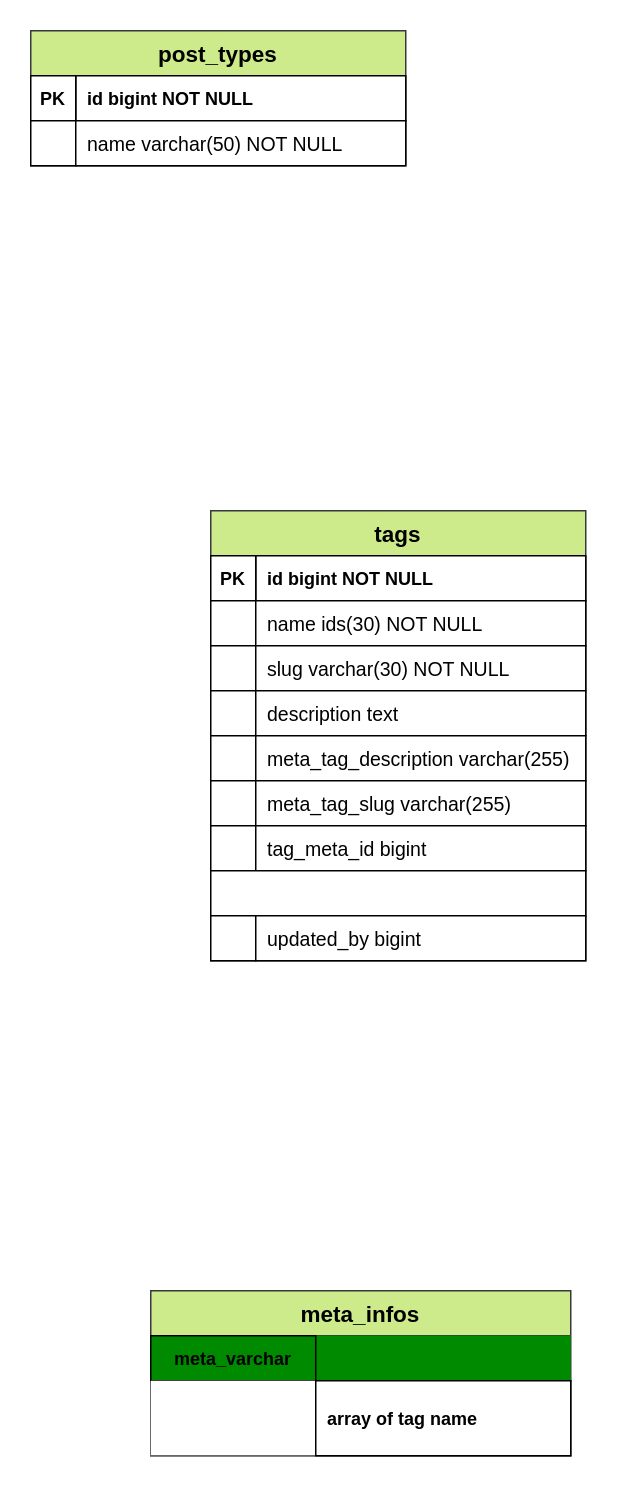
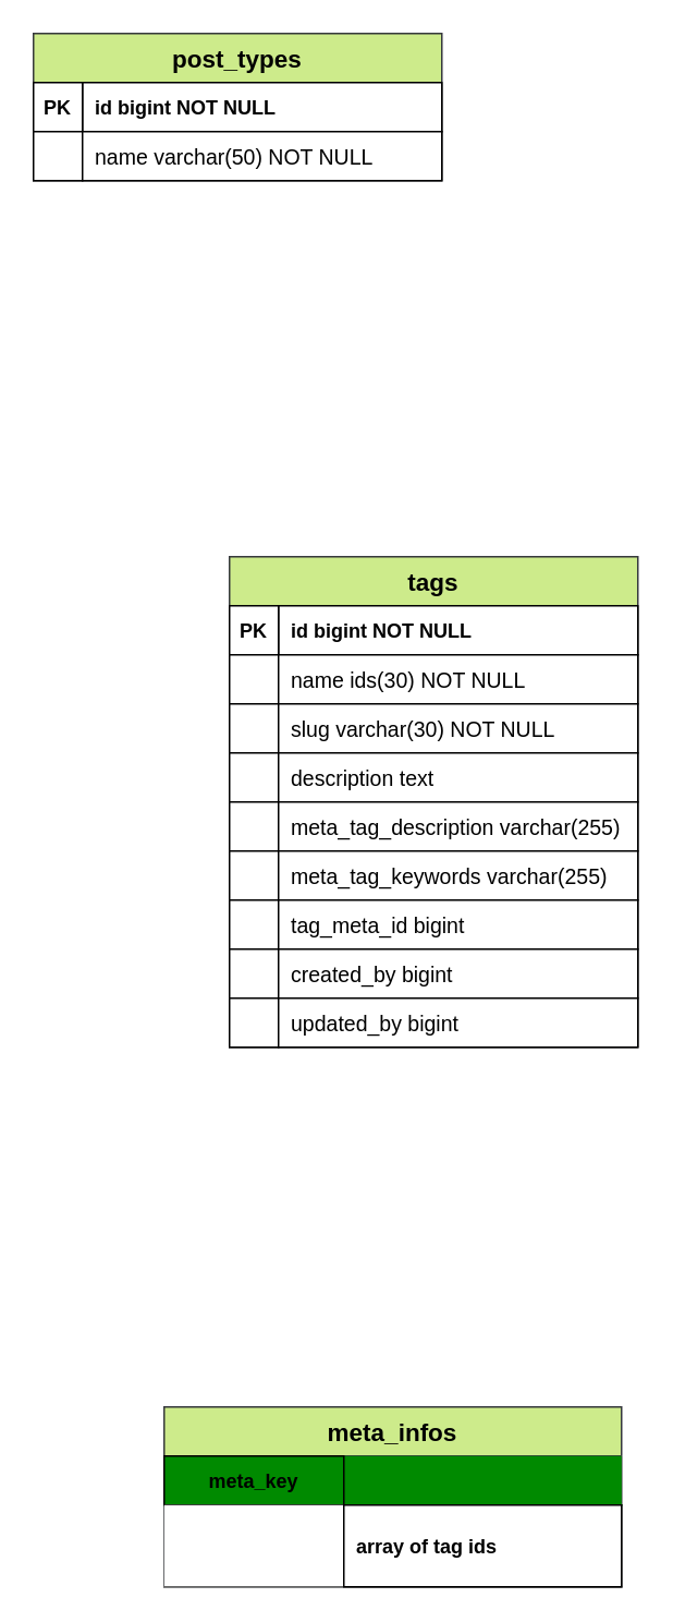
  <mxCell id="0" />
  <mxCell id="1" parent="0" />
  <mxCell id="2" value="post_types" style="shape=table;startSize=30;container=1;collapsible=1;childLayout=tableLayout;fixedRows=1;rowLines=0;fontStyle=1;align=center;resizeLast=1;strokeColor=#36393d;fillColor=#cdeb8b;fontColor=#000000;fontSize=15;labelBackgroundColor=none;labelBorderColor=none;fontFamily=Helvetica;rounded=0;" parent="1" vertex="1"><mxGeometry x="20" y="20" width="250" height="90" as="geometry"><mxRectangle x="-2740" y="-3680" width="170" height="30" as="alternateBounds" /></mxGeometry></mxCell>
  <mxCell id="3" value="" style="shape=partialRectangle;collapsible=0;dropTarget=0;pointerEvents=0;fillColor=#FFFFFF;points=[[0,0.5],[1,0.5]];portConstraint=eastwest;top=0;left=0;right=0;bottom=1;strokeColor=#666666;labelBackgroundColor=none;noLabel=1;fontColor=#333333;fontFamily=Helvetica;rounded=0;" parent="2" vertex="1"><mxGeometry y="30" width="250" height="30" as="geometry" /></mxCell>
  <mxCell id="4" value="PK" style="shape=partialRectangle;overflow=hidden;connectable=0;fillColor=none;top=1;left=1;bottom=1;right=1;fontStyle=1;fontColor=#000000;strokeColor=#000000;fontFamily=Helvetica;rounded=0;" parent="3" vertex="1"><mxGeometry width="30" height="30" as="geometry"><mxRectangle width="30" height="30" as="alternateBounds" /></mxGeometry></mxCell>
  <mxCell id="5" value="id bigint NOT NULL " style="shape=partialRectangle;overflow=hidden;connectable=0;fillColor=none;top=1;left=1;bottom=1;right=1;align=left;spacingLeft=6;fontStyle=1;fontColor=#000000;strokeColor=#000000;noLabel=0;portConstraintRotation=0;fontFamily=Helvetica;rounded=0;" parent="3" vertex="1"><mxGeometry x="30" width="220" height="30" as="geometry"><mxRectangle width="220" height="30" as="alternateBounds" /></mxGeometry></mxCell>
  <mxCell id="6" value="" style="shape=partialRectangle;collapsible=0;dropTarget=0;pointerEvents=0;fillColor=#FFFFFF;points=[[0,0.5],[1,0.5]];portConstraint=eastwest;top=1;left=1;right=1;bottom=1;labelBorderColor=#000000;strokeColor=#000000;labelBackgroundColor=none;fontFamily=Helvetica;rounded=0;" parent="2" vertex="1"><mxGeometry y="60" width="250" height="30" as="geometry" /></mxCell>
  <mxCell id="7" value="" style="shape=partialRectangle;overflow=hidden;connectable=0;fillColor=none;top=0;left=0;bottom=0;right=0;fontFamily=Helvetica;rounded=0;" parent="6" vertex="1"><mxGeometry width="30" height="30" as="geometry"><mxRectangle width="30" height="30" as="alternateBounds" /></mxGeometry></mxCell>
  <mxCell id="8" value="name varchar(50) NOT NULL" style="shape=partialRectangle;overflow=hidden;connectable=0;fillColor=none;top=0;left=1;bottom=0;right=0;align=left;spacingLeft=6;fontColor=#000000;strokeColor=#000000;fontSize=13;fontFamily=Helvetica;rounded=0;" parent="6" vertex="1"><mxGeometry x="30" width="220" height="30" as="geometry"><mxRectangle width="220" height="30" as="alternateBounds" /></mxGeometry></mxCell>
  <mxCell id="9" value="tags" style="shape=table;startSize=30;container=1;collapsible=1;childLayout=tableLayout;fixedRows=1;rowLines=0;fontStyle=1;align=center;resizeLast=1;strokeColor=#36393d;fillColor=#cdeb8b;fontColor=#000000;fontSize=15;labelBackgroundColor=none;labelBorderColor=none;fontFamily=Helvetica;rounded=0;" parent="1" vertex="1"><mxGeometry x="140" y="340" width="250" height="300" as="geometry"><mxRectangle x="-2640" y="-3320" width="170" height="30" as="alternateBounds" /></mxGeometry></mxCell>
  <mxCell id="10" value="" style="shape=partialRectangle;collapsible=0;dropTarget=0;pointerEvents=0;fillColor=#FFFFFF;points=[[0,0.5],[1,0.5]];portConstraint=eastwest;top=0;left=0;right=0;bottom=1;strokeColor=#666666;labelBackgroundColor=none;noLabel=1;fontColor=#333333;fontFamily=Helvetica;rounded=0;" parent="9" vertex="1"><mxGeometry y="30" width="250" height="30" as="geometry" /></mxCell>
  <mxCell id="11" value="PK" style="shape=partialRectangle;overflow=hidden;connectable=0;fillColor=none;top=1;left=1;bottom=1;right=1;fontStyle=1;fontColor=#000000;strokeColor=#000000;fontFamily=Helvetica;rounded=0;" parent="10" vertex="1"><mxGeometry width="30" height="30" as="geometry"><mxRectangle width="30" height="30" as="alternateBounds" /></mxGeometry></mxCell>
  <mxCell id="12" value="id bigint NOT NULL " style="shape=partialRectangle;overflow=hidden;connectable=0;fillColor=none;top=1;left=1;bottom=1;right=1;align=left;spacingLeft=6;fontStyle=1;fontColor=#000000;strokeColor=#000000;noLabel=0;portConstraintRotation=0;fontFamily=Helvetica;rounded=0;" parent="10" vertex="1"><mxGeometry x="30" width="220" height="30" as="geometry"><mxRectangle width="220" height="30" as="alternateBounds" /></mxGeometry></mxCell>
  <mxCell id="13" value="" style="shape=partialRectangle;collapsible=0;dropTarget=0;pointerEvents=0;fillColor=#FFFFFF;points=[[0,0.5],[1,0.5]];portConstraint=eastwest;top=1;left=1;right=1;bottom=1;labelBorderColor=#000000;strokeColor=#000000;labelBackgroundColor=none;fontFamily=Helvetica;rounded=0;" parent="9" vertex="1"><mxGeometry y="60" width="250" height="30" as="geometry" /></mxCell>
  <mxCell id="14" value="" style="shape=partialRectangle;overflow=hidden;connectable=0;fillColor=none;top=0;left=0;bottom=0;right=0;fontFamily=Helvetica;rounded=0;" parent="13" vertex="1"><mxGeometry width="30" height="30" as="geometry"><mxRectangle width="30" height="30" as="alternateBounds" /></mxGeometry></mxCell>
  <mxCell id="15" value="name ids(30) NOT NULL" style="shape=partialRectangle;overflow=hidden;connectable=0;fillColor=none;top=0;left=1;bottom=0;right=0;align=left;spacingLeft=6;fontColor=#000000;strokeColor=#000000;fontSize=13;fontFamily=Helvetica;rounded=0;" parent="13" vertex="1"><mxGeometry x="30" width="220" height="30" as="geometry"><mxRectangle width="220" height="30" as="alternateBounds" /></mxGeometry></mxCell>
  <mxCell id="16" value="" style="shape=partialRectangle;collapsible=0;dropTarget=0;pointerEvents=0;fillColor=#FFFFFF;points=[[0,0.5],[1,0.5]];portConstraint=eastwest;top=1;left=1;right=1;bottom=1;labelBorderColor=#000000;strokeColor=#000000;labelBackgroundColor=none;fontFamily=Helvetica;rounded=0;" parent="9" vertex="1"><mxGeometry y="90" width="250" height="30" as="geometry" /></mxCell>
  <mxCell id="17" value="" style="shape=partialRectangle;overflow=hidden;connectable=0;fillColor=none;top=0;left=0;bottom=0;right=0;fontFamily=Helvetica;rounded=0;" parent="16" vertex="1"><mxGeometry width="30" height="30" as="geometry"><mxRectangle width="30" height="30" as="alternateBounds" /></mxGeometry></mxCell>
  <mxCell id="18" value="slug varchar(30) NOT NULL" style="shape=partialRectangle;overflow=hidden;connectable=0;fillColor=none;top=0;left=1;bottom=0;right=0;align=left;spacingLeft=6;fontColor=#000000;strokeColor=#000000;fontSize=13;fontFamily=Helvetica;rounded=0;" parent="16" vertex="1"><mxGeometry x="30" width="220" height="30" as="geometry"><mxRectangle width="220" height="30" as="alternateBounds" /></mxGeometry></mxCell>
  <mxCell id="19" value="" style="shape=partialRectangle;collapsible=0;dropTarget=0;pointerEvents=0;fillColor=#FFFFFF;points=[[0,0.5],[1,0.5]];portConstraint=eastwest;top=1;left=1;right=1;bottom=1;labelBorderColor=#000000;strokeColor=#000000;labelBackgroundColor=none;fontFamily=Helvetica;rounded=0;" parent="9" vertex="1"><mxGeometry y="120" width="250" height="30" as="geometry" /></mxCell>
  <mxCell id="20" value="" style="shape=partialRectangle;overflow=hidden;connectable=0;fillColor=none;top=0;left=0;bottom=0;right=0;fontFamily=Helvetica;rounded=0;" parent="19" vertex="1"><mxGeometry width="30" height="30" as="geometry"><mxRectangle width="30" height="30" as="alternateBounds" /></mxGeometry></mxCell>
  <mxCell id="21" value="description text  " style="shape=partialRectangle;overflow=hidden;connectable=0;fillColor=none;top=0;left=1;bottom=0;right=0;align=left;spacingLeft=6;fontColor=#000000;strokeColor=#000000;fontSize=13;fontFamily=Helvetica;rounded=0;" parent="19" vertex="1"><mxGeometry x="30" width="220" height="30" as="geometry"><mxRectangle width="220" height="30" as="alternateBounds" /></mxGeometry></mxCell>
  <mxCell id="22" value="" style="shape=partialRectangle;collapsible=0;dropTarget=0;pointerEvents=0;fillColor=#FFFFFF;points=[[0,0.5],[1,0.5]];portConstraint=eastwest;top=1;left=1;right=1;bottom=1;labelBorderColor=#000000;strokeColor=#000000;labelBackgroundColor=none;fontFamily=Helvetica;rounded=0;" parent="9" vertex="1"><mxGeometry y="150" width="250" height="30" as="geometry" /></mxCell>
  <mxCell id="23" value="" style="shape=partialRectangle;overflow=hidden;connectable=0;fillColor=none;top=0;left=0;bottom=0;right=0;fontFamily=Helvetica;rounded=0;" parent="22" vertex="1"><mxGeometry width="30" height="30" as="geometry"><mxRectangle width="30" height="30" as="alternateBounds" /></mxGeometry></mxCell>
  <mxCell id="24" value="meta_tag_description varchar(255) " style="shape=partialRectangle;overflow=hidden;connectable=0;fillColor=none;top=0;left=1;bottom=0;right=0;align=left;spacingLeft=6;fontColor=#000000;strokeColor=#000000;fontSize=13;fontFamily=Helvetica;rounded=0;" parent="22" vertex="1"><mxGeometry x="30" width="220" height="30" as="geometry"><mxRectangle width="220" height="30" as="alternateBounds" /></mxGeometry></mxCell>
  <mxCell id="25" value="" style="shape=partialRectangle;collapsible=0;dropTarget=0;pointerEvents=0;fillColor=#FFFFFF;points=[[0,0.5],[1,0.5]];portConstraint=eastwest;top=1;left=1;right=1;bottom=1;labelBorderColor=#000000;strokeColor=#000000;labelBackgroundColor=none;fontFamily=Helvetica;rounded=0;" parent="9" vertex="1"><mxGeometry y="180" width="250" height="30" as="geometry" /></mxCell>
  <mxCell id="26" value="" style="shape=partialRectangle;overflow=hidden;connectable=0;fillColor=none;top=0;left=0;bottom=0;right=0;fontFamily=Helvetica;rounded=0;" parent="25" vertex="1"><mxGeometry width="30" height="30" as="geometry"><mxRectangle width="30" height="30" as="alternateBounds" /></mxGeometry></mxCell>
- <mxCell id="27" value="meta_tag_slug varchar(255) " style="shape=partialRectangle;overflow=hidden;connectable=0;fillColor=none;top=0;left=1;bottom=0;right=0;align=left;spacingLeft=6;fontColor=#000000;strokeColor=#000000;fontSize=13;fontFamily=Helvetica;rounded=0;" parent="25" vertex="1"><mxGeometry x="30" width="220" height="30" as="geometry"><mxRectangle width="220" height="30" as="alternateBounds" /></mxGeometry></mxCell>
+ <mxCell id="27" value="meta_tag_keywords varchar(255) " style="shape=partialRectangle;overflow=hidden;connectable=0;fillColor=none;top=0;left=1;bottom=0;right=0;align=left;spacingLeft=6;fontColor=#000000;strokeColor=#000000;fontSize=13;fontFamily=Helvetica;rounded=0;" parent="25" vertex="1"><mxGeometry x="30" width="220" height="30" as="geometry"><mxRectangle width="220" height="30" as="alternateBounds" /></mxGeometry></mxCell>
  <mxCell id="28" value="" style="shape=partialRectangle;collapsible=0;dropTarget=0;pointerEvents=0;fillColor=#FFFFFF;points=[[0,0.5],[1,0.5]];portConstraint=eastwest;top=1;left=1;right=1;bottom=1;labelBorderColor=#000000;strokeColor=#000000;labelBackgroundColor=none;fontFamily=Helvetica;rounded=0;" parent="9" vertex="1"><mxGeometry y="210" width="250" height="30" as="geometry" /></mxCell>
  <mxCell id="29" value="" style="shape=partialRectangle;overflow=hidden;connectable=0;fillColor=none;top=0;left=0;bottom=0;right=0;fontFamily=Helvetica;rounded=0;" parent="28" vertex="1"><mxGeometry width="30" height="30" as="geometry"><mxRectangle width="30" height="30" as="alternateBounds" /></mxGeometry></mxCell>
  <mxCell id="30" value="tag_meta_id bigint " style="shape=partialRectangle;overflow=hidden;connectable=0;fillColor=none;top=0;left=1;bottom=0;right=0;align=left;spacingLeft=6;fontColor=#000000;strokeColor=#000000;fontSize=13;fontFamily=Helvetica;rounded=0;" parent="28" vertex="1"><mxGeometry x="30" width="220" height="30" as="geometry"><mxRectangle width="220" height="30" as="alternateBounds" /></mxGeometry></mxCell>
  <mxCell id="31" value="" style="shape=partialRectangle;collapsible=0;dropTarget=0;pointerEvents=0;fillColor=#FFFFFF;points=[[0,0.5],[1,0.5]];portConstraint=eastwest;top=1;left=1;right=1;bottom=1;labelBorderColor=#000000;strokeColor=#000000;labelBackgroundColor=none;fontFamily=Helvetica;rounded=0;" parent="9" vertex="1"><mxGeometry y="240" width="250" height="30" as="geometry" /></mxCell>
  <mxCell id="32" value="" style="shape=partialRectangle;overflow=hidden;connectable=0;fillColor=none;top=0;left=0;bottom=0;right=0;fontFamily=Helvetica;rounded=0;" parent="31" vertex="1"><mxGeometry width="30" height="30" as="geometry"><mxRectangle width="30" height="30" as="alternateBounds" /></mxGeometry></mxCell>
+ <mxCell id="33" value="created_by bigint " style="shape=partialRectangle;overflow=hidden;connectable=0;fillColor=none;top=0;left=1;bottom=0;right=0;align=left;spacingLeft=6;fontColor=#000000;strokeColor=#000000;fontSize=13;fontFamily=Helvetica;rounded=0;" parent="31" vertex="1"><mxGeometry x="30" width="220" height="30" as="geometry"><mxRectangle width="220" height="30" as="alternateBounds" /></mxGeometry></mxCell>
  <mxCell id="34" value="" style="shape=partialRectangle;collapsible=0;dropTarget=0;pointerEvents=0;fillColor=#FFFFFF;points=[[0,0.5],[1,0.5]];portConstraint=eastwest;top=1;left=1;right=1;bottom=1;labelBorderColor=#000000;strokeColor=#000000;labelBackgroundColor=none;fontFamily=Helvetica;rounded=0;" vertex="1" parent="9"><mxGeometry y="270" width="250" height="30" as="geometry" /></mxCell>
  <mxCell id="35" value="" style="shape=partialRectangle;overflow=hidden;connectable=0;fillColor=none;top=0;left=0;bottom=0;right=0;fontFamily=Helvetica;rounded=0;" vertex="1" parent="34"><mxGeometry width="30" height="30" as="geometry"><mxRectangle width="30" height="30" as="alternateBounds" /></mxGeometry></mxCell>
  <mxCell id="36" value="updated_by bigint " style="shape=partialRectangle;overflow=hidden;connectable=0;fillColor=none;top=0;left=1;bottom=0;right=0;align=left;spacingLeft=6;fontColor=#000000;strokeColor=#000000;fontSize=13;fontFamily=Helvetica;rounded=0;" vertex="1" parent="34"><mxGeometry x="30" width="220" height="30" as="geometry"><mxRectangle width="220" height="30" as="alternateBounds" /></mxGeometry></mxCell>
  <mxCell id="37" value="meta_infos" style="shape=table;startSize=30;container=1;collapsible=1;childLayout=tableLayout;fixedRows=1;rowLines=0;fontStyle=1;align=center;resizeLast=1;strokeColor=#36393d;fillColor=#cdeb8b;fontColor=#000000;fontSize=15;labelBackgroundColor=none;labelBorderColor=none;fontFamily=Helvetica;rounded=0;" parent="1" vertex="1"><mxGeometry x="100" y="860" width="280" height="110" as="geometry"><mxRectangle x="-2680" y="-2840" width="170" height="30" as="alternateBounds" /></mxGeometry></mxCell>
  <mxCell id="38" value="" style="shape=partialRectangle;collapsible=0;dropTarget=0;pointerEvents=0;fillColor=#008a00;points=[[0,0.5],[1,0.5]];portConstraint=eastwest;top=0;left=0;right=0;bottom=1;strokeColor=#005700;labelBackgroundColor=none;noLabel=1;fontColor=#ffffff;fontFamily=Helvetica;rounded=0;" parent="37" vertex="1"><mxGeometry y="30" width="280" height="30" as="geometry" /></mxCell>
- <mxCell id="39" value="meta_varchar" style="shape=partialRectangle;overflow=hidden;connectable=0;fillColor=none;top=1;left=1;bottom=1;right=1;fontStyle=1;fontColor=#000000;strokeColor=#000000;fontFamily=Helvetica;rounded=0;align=center;" parent="38" vertex="1"><mxGeometry width="110" height="30" as="geometry"><mxRectangle width="110" height="30" as="alternateBounds" /></mxGeometry></mxCell>
+ <mxCell id="39" value="meta_key" style="shape=partialRectangle;overflow=hidden;connectable=0;fillColor=none;top=1;left=1;bottom=1;right=1;fontStyle=1;fontColor=#000000;strokeColor=#000000;fontFamily=Helvetica;rounded=0;align=center;" parent="38" vertex="1"><mxGeometry width="110" height="30" as="geometry"><mxRectangle width="110" height="30" as="alternateBounds" /></mxGeometry></mxCell>
  <mxCell id="40" value="" style="shape=partialRectangle;collapsible=0;dropTarget=0;pointerEvents=0;fillColor=#FFFFFF;points=[[0,0.5],[1,0.5]];portConstraint=eastwest;top=0;left=0;right=0;bottom=1;strokeColor=#666666;labelBackgroundColor=none;noLabel=1;fontColor=#333333;fontFamily=Helvetica;rounded=0;" parent="37" vertex="1"><mxGeometry y="60" width="280" height="50" as="geometry" /></mxCell>
- <mxCell id="41" value="array of tag name" style="shape=partialRectangle;overflow=hidden;connectable=0;fillColor=none;top=1;left=1;bottom=1;right=1;align=left;spacingLeft=6;fontStyle=1;fontColor=#000000;strokeColor=#000000;noLabel=0;portConstraintRotation=0;fontFamily=Helvetica;rounded=0;" parent="40" vertex="1"><mxGeometry x="110" width="170" height="50" as="geometry"><mxRectangle width="170" height="50" as="alternateBounds" /></mxGeometry></mxCell>
+ <mxCell id="41" value="array of tag ids" style="shape=partialRectangle;overflow=hidden;connectable=0;fillColor=none;top=1;left=1;bottom=1;right=1;align=left;spacingLeft=6;fontStyle=1;fontColor=#000000;strokeColor=#000000;noLabel=0;portConstraintRotation=0;fontFamily=Helvetica;rounded=0;" parent="40" vertex="1"><mxGeometry x="110" width="170" height="50" as="geometry"><mxRectangle width="170" height="50" as="alternateBounds" /></mxGeometry></mxCell>
